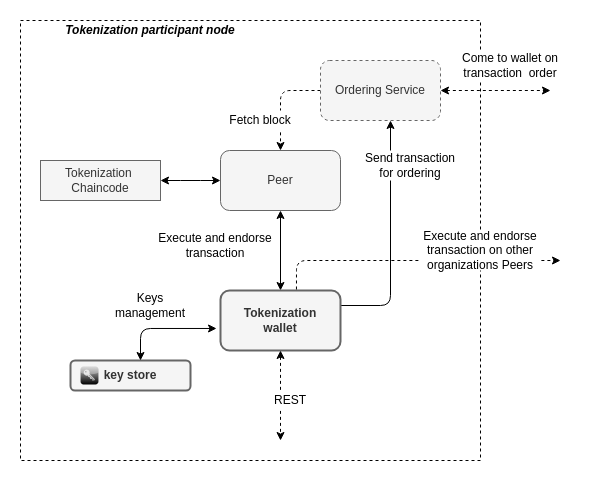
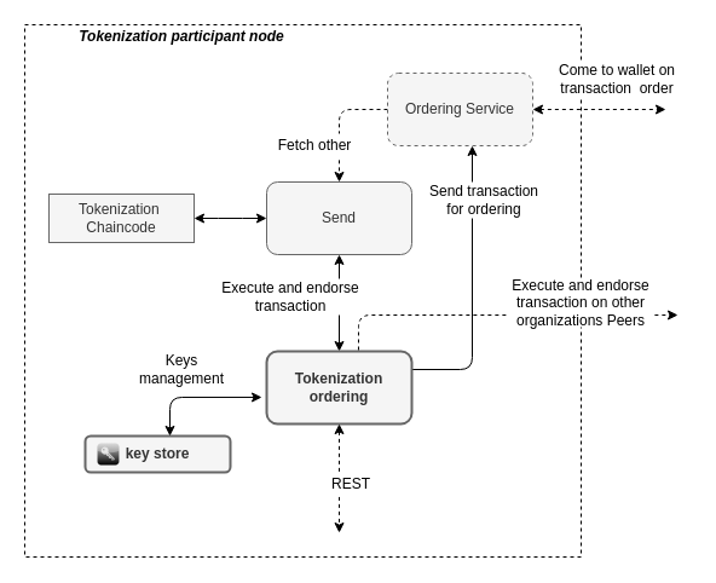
  <mxCell id="0" />
  <mxCell id="1" parent="0" />
  <mxCell id="2" value="" style="rounded=0;whiteSpace=wrap;html=1;strokeWidth=1;dashed=1;" parent="1" vertex="1"><mxGeometry x="20" y="20" width="460" height="440" as="geometry" /></mxCell>
  <mxCell id="3" value="" style="edgeStyle=elbowEdgeStyle;elbow=horizontal;endArrow=classic;html=1;exitX=1;exitY=0.25;exitDx=0;exitDy=0;" parent="1" source="9" target="10" edge="1"><mxGeometry width="50" height="50" relative="1" as="geometry"><mxPoint x="350" y="320" as="sourcePoint" /><mxPoint x="370" y="130" as="targetPoint" /><Array as="points"><mxPoint x="390" y="220" /><mxPoint x="370" y="240" /><mxPoint x="410" y="230" /></Array></mxGeometry></mxCell>
  <mxCell id="4" value="" style="endArrow=classic;startArrow=classic;html=1;" parent="1" source="9" target="8" edge="1"><mxGeometry width="50" height="50" relative="1" as="geometry"><mxPoint x="280" y="286" as="sourcePoint" /><mxPoint x="280" y="240" as="targetPoint" /></mxGeometry></mxCell>
  <mxCell id="5" value="" style="edgeStyle=elbowEdgeStyle;elbow=horizontal;endArrow=classic;html=1;dashed=1;" parent="1" source="10" target="8" edge="1"><mxGeometry width="50" height="50" relative="1" as="geometry"><mxPoint x="320" y="100" as="sourcePoint" /><mxPoint x="280" y="190" as="targetPoint" /><Array as="points"><mxPoint x="280" y="140" /></Array></mxGeometry></mxCell>
  <mxCell id="6" value="Tokenization participant node" style="text;html=1;strokeColor=none;fillColor=none;align=center;verticalAlign=middle;whiteSpace=wrap;rounded=0;fontStyle=3" parent="1" vertex="1"><mxGeometry x="50" y="20" width="200" height="20" as="geometry" /></mxCell>
  <mxCell id="7" value="Tokenization&amp;nbsp; Chaincode" style="whiteSpace=wrap;html=1;strokeWidth=1;fillColor=#f5f5f5;strokeColor=#666666;fontColor=#333333;fontStyle=0;rounded=0;" parent="1" vertex="1"><mxGeometry x="40" y="160" width="120" height="40" as="geometry" /></mxCell>
- <mxCell id="8" value="Peer" style="rounded=1;whiteSpace=wrap;html=1;strokeWidth=1;fillColor=#f5f5f5;strokeColor=#666666;fontColor=#333333;" parent="1" vertex="1"><mxGeometry x="220" y="150" width="120" height="60" as="geometry" /></mxCell>
- <mxCell id="9" value="&lt;span style=&quot;font-weight: 700&quot;&gt;Tokenization&lt;br&gt;wallet&lt;br&gt;&lt;/span&gt;" style="rounded=1;whiteSpace=wrap;html=1;strokeWidth=2;fillColor=#f5f5f5;strokeColor=#666666;fontColor=#333333;" parent="1" vertex="1"><mxGeometry x="220" y="290" width="120" height="60" as="geometry" /></mxCell>
+ <mxCell id="8" value="Send" style="rounded=1;whiteSpace=wrap;html=1;strokeWidth=1;fillColor=#f5f5f5;strokeColor=#666666;fontColor=#333333;" parent="1" vertex="1"><mxGeometry x="220" y="150" width="120" height="60" as="geometry" /></mxCell>
+ <mxCell id="9" value="&lt;span style=&quot;font-weight: 700&quot;&gt;Tokenization&lt;br&gt;ordering&lt;br&gt;&lt;/span&gt;" style="rounded=1;whiteSpace=wrap;html=1;strokeWidth=2;fillColor=#f5f5f5;strokeColor=#666666;fontColor=#333333;" parent="1" vertex="1"><mxGeometry x="220" y="290" width="120" height="60" as="geometry" /></mxCell>
  <mxCell id="10" value="Ordering Service" style="rounded=1;whiteSpace=wrap;html=1;strokeWidth=1;fillColor=#f5f5f5;strokeColor=#666666;fontColor=#333333;dashed=1;" parent="1" vertex="1"><mxGeometry x="320" y="60" width="120" height="60" as="geometry" /></mxCell>
  <mxCell id="11" value="" style="endArrow=classic;startArrow=classic;html=1;dashed=1;strokeWidth=1;" parent="1" source="10" edge="1"><mxGeometry width="50" height="50" relative="1" as="geometry"><mxPoint x="20" y="560" as="sourcePoint" /><mxPoint x="550" y="90" as="targetPoint" /></mxGeometry></mxCell>
  <mxCell id="12" value="Come to wallet on transaction&amp;nbsp; order" style="text;html=1;strokeColor=none;fillColor=#ffffff;align=center;verticalAlign=middle;whiteSpace=wrap;rounded=0;" parent="1" vertex="1"><mxGeometry x="450" y="50" width="120" height="30" as="geometry" /></mxCell>
- <mxCell id="13" value="Execute and endorse transaction" style="text;html=1;strokeColor=none;fillColor=#ffffff;align=center;verticalAlign=middle;whiteSpace=wrap;rounded=0;" parent="1" vertex="1"><mxGeometry x="155" y="230" width="120" height="30" as="geometry" /></mxCell>
+ <mxCell id="13" value="Execute and endorse transaction" style="text;html=1;strokeColor=none;fillColor=#ffffff;align=center;verticalAlign=middle;whiteSpace=wrap;rounded=0;" parent="1" vertex="1"><mxGeometry x="180" y="230" width="120" height="30" as="geometry" /></mxCell>
  <mxCell id="14" value="" style="edgeStyle=elbowEdgeStyle;elbow=horizontal;endArrow=classic;html=1;exitX=0;exitY=0.5;exitDx=0;exitDy=0;entryX=1;entryY=0.5;entryDx=0;entryDy=0;startArrow=classic;startFill=1;" parent="1" source="8" target="7" edge="1"><mxGeometry width="50" height="50" relative="1" as="geometry"><mxPoint x="20" y="560" as="sourcePoint" /><mxPoint x="70" y="510" as="targetPoint" /></mxGeometry></mxCell>
  <mxCell id="15" value="" style="edgeStyle=elbowEdgeStyle;elbow=horizontal;endArrow=classic;html=1;exitX=0.633;exitY=-0.017;exitDx=0;exitDy=0;exitPerimeter=0;dashed=1;" parent="1" source="9" edge="1"><mxGeometry width="50" height="50" relative="1" as="geometry"><mxPoint x="570" y="260" as="sourcePoint" /><mxPoint x="560" y="260" as="targetPoint" /><Array as="points"><mxPoint x="296" y="270" /></Array></mxGeometry></mxCell>
  <mxCell id="16" value="Execute and endorse transaction on other organizations Peers" style="text;html=1;strokeColor=none;fillColor=#ffffff;align=center;verticalAlign=middle;whiteSpace=wrap;rounded=0;" parent="1" vertex="1"><mxGeometry x="420" y="230" width="120" height="40" as="geometry" /></mxCell>
- <mxCell id="17" value="Send transaction for ordering" style="text;html=1;align=center;verticalAlign=middle;whiteSpace=wrap;rounded=0;fillColor=#ffffff;" parent="1" vertex="1"><mxGeometry x="360" y="150" width="100" height="30" as="geometry" /></mxCell>
- <mxCell id="18" value="Fetch block" style="text;html=1;strokeColor=none;fillColor=#ffffff;align=center;verticalAlign=middle;whiteSpace=wrap;rounded=0;" parent="1" vertex="1"><mxGeometry x="220" y="110" width="80" height="20" as="geometry" /></mxCell>
+ <mxCell id="17" value="Send transaction for ordering" style="text;html=1;align=center;verticalAlign=middle;whiteSpace=wrap;rounded=0;fillColor=#ffffff;" parent="1" vertex="1"><mxGeometry x="350" y="150" width="100" height="30" as="geometry" /></mxCell>
+ <mxCell id="18" value="Fetch other" style="text;html=1;strokeColor=none;fillColor=#ffffff;align=center;verticalAlign=middle;whiteSpace=wrap;rounded=0;" parent="1" vertex="1"><mxGeometry x="220" y="110" width="80" height="20" as="geometry" /></mxCell>
  <mxCell id="19" value="key&amp;nbsp;store" style="rounded=1;whiteSpace=wrap;html=1;fillColor=#f5f5f5;strokeColor=#666666;fontColor=#333333;strokeWidth=2;fontStyle=1" parent="1" vertex="1"><mxGeometry x="70" y="360" width="120" height="30" as="geometry" /></mxCell>
  <mxCell id="20" value="" style="edgeStyle=elbowEdgeStyle;elbow=horizontal;endArrow=classic;html=1;exitX=-0.033;exitY=0.633;exitDx=0;exitDy=0;exitPerimeter=0;startArrow=classic;startFill=1;" parent="1" source="9" target="19" edge="1"><mxGeometry width="50" height="50" relative="1" as="geometry"><mxPoint x="400" y="380" as="sourcePoint" /><mxPoint x="450" y="330" as="targetPoint" /><Array as="points"><mxPoint x="140" y="310" /></Array></mxGeometry></mxCell>
  <mxCell id="21" value="" style="edgeStyle=elbowEdgeStyle;elbow=vertical;endArrow=classic;html=1;dashed=1;startArrow=classic;startFill=1;" parent="1" source="9" edge="1"><mxGeometry width="50" height="50" relative="1" as="geometry"><mxPoint x="400" y="380" as="sourcePoint" /><mxPoint x="280" y="440" as="targetPoint" /></mxGeometry></mxCell>
  <mxCell id="22" value="REST" style="text;html=1;strokeColor=none;fillColor=#ffffff;align=center;verticalAlign=middle;whiteSpace=wrap;rounded=0;" parent="1" vertex="1"><mxGeometry x="270" y="390" width="40" height="20" as="geometry" /></mxCell>
  <mxCell id="23" value="" style="verticalLabelPosition=bottom;aspect=fixed;html=1;verticalAlign=top;strokeColor=none;align=center;outlineConnect=0;shape=mxgraph.citrix.role_security;fillColor=#CCCCCC;gradientColor=#000000;gradientDirection=south;" parent="1" vertex="1"><mxGeometry x="80" y="366" width="18" height="18" as="geometry" /></mxCell>
  <mxCell id="24" value="Keys management" style="text;html=1;strokeColor=none;fillColor=#ffffff;align=center;verticalAlign=middle;whiteSpace=wrap;rounded=0;" parent="1" vertex="1"><mxGeometry x="100" y="295" width="100" height="20" as="geometry" /></mxCell>
